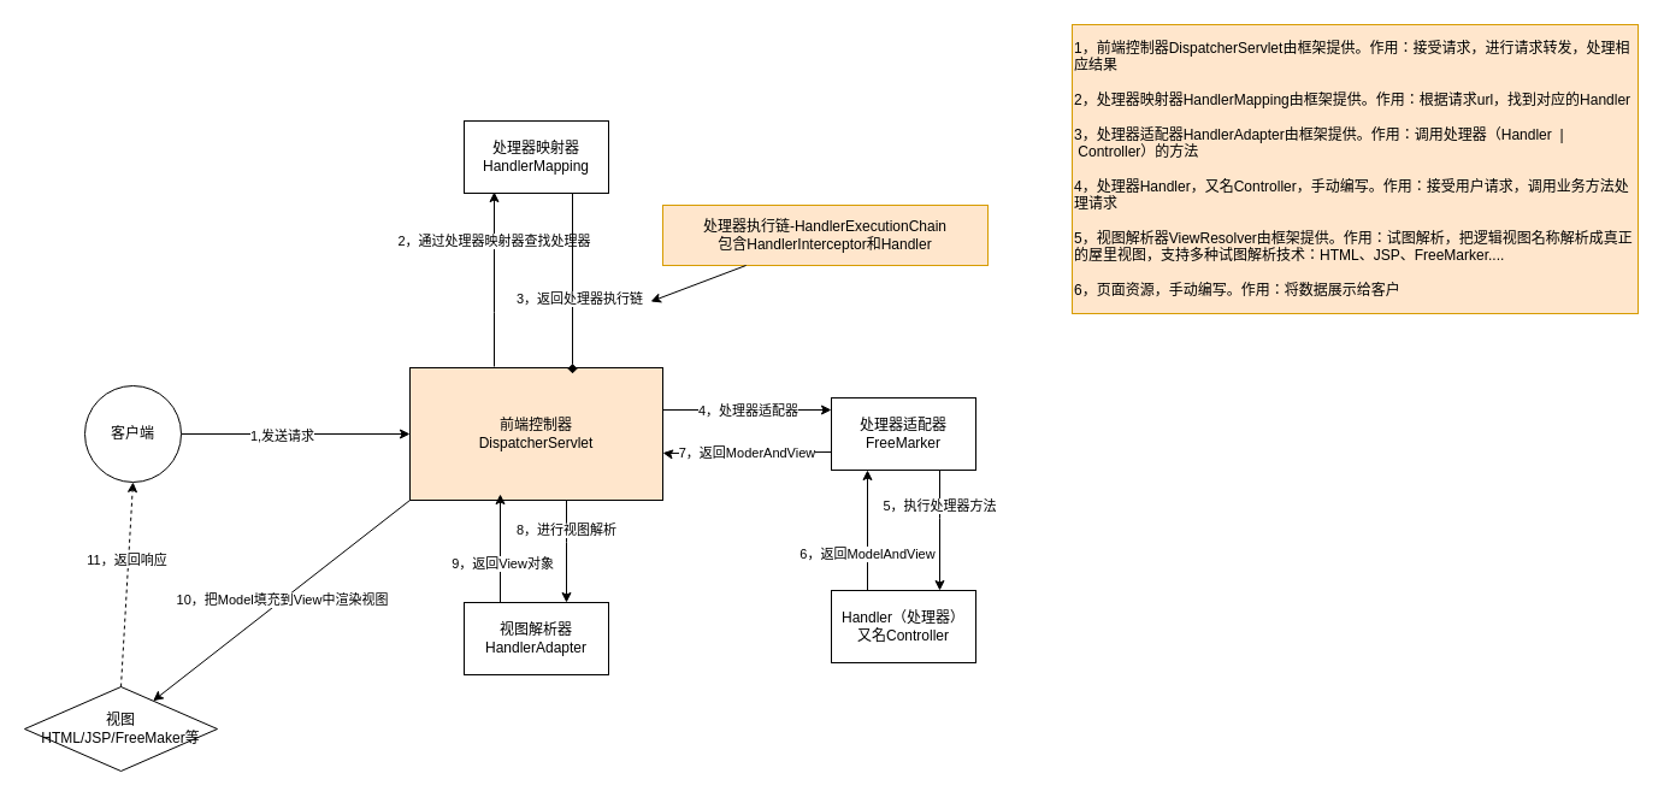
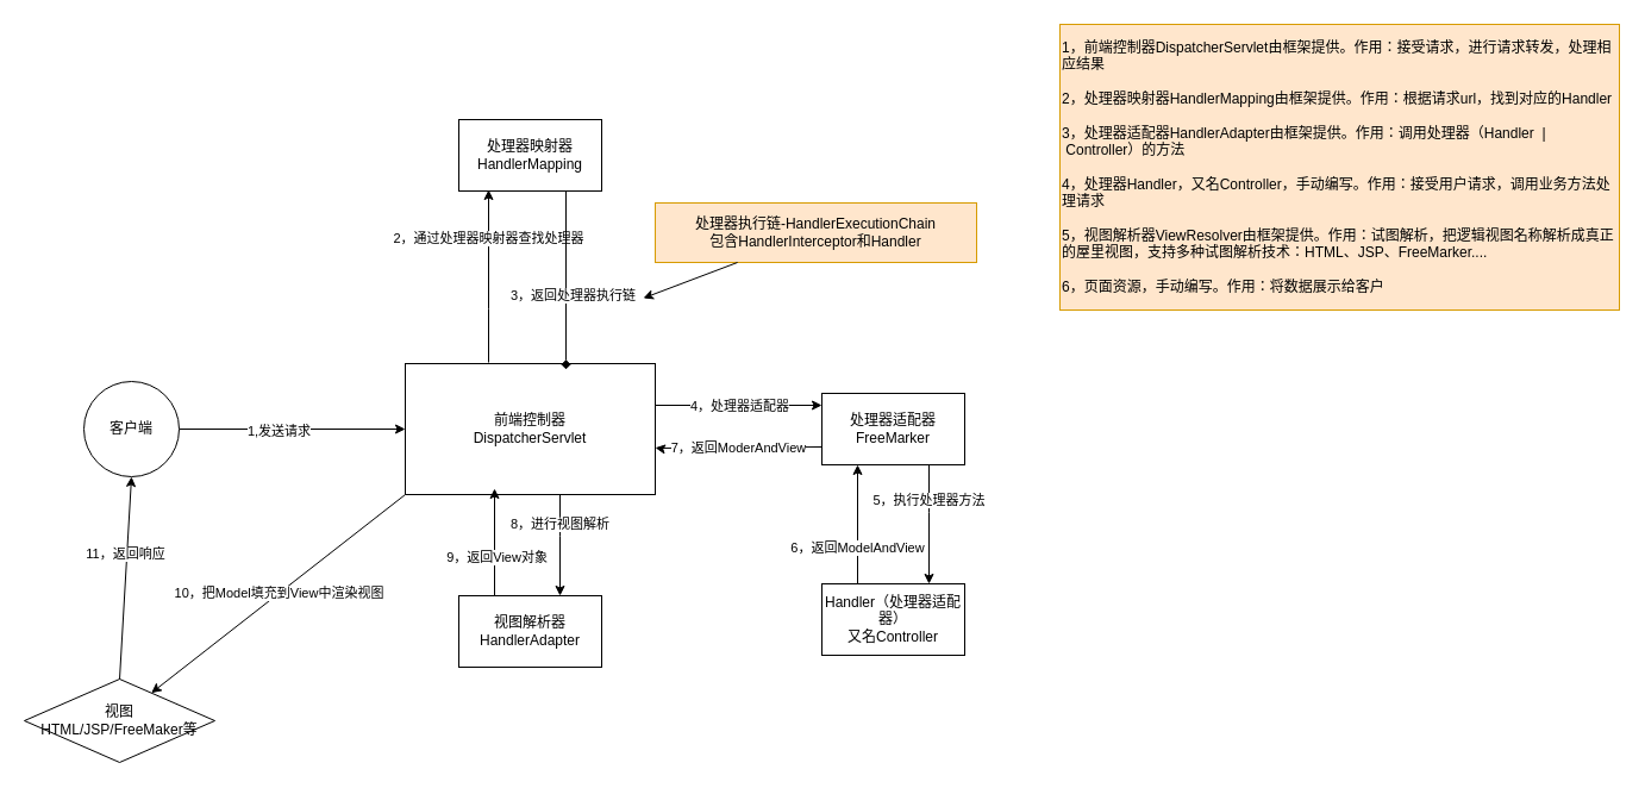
  <mxCell id="0" />
  <mxCell id="1" parent="0" />
  <mxCell id="2" value="" style="edgeStyle=orthogonalEdgeStyle;rounded=0;orthogonalLoop=1;jettySize=auto;html=1;" edge="1" parent="1" source="4" target="9"><mxGeometry relative="1" as="geometry" /></mxCell>
  <mxCell id="3" value="1,发送请求" style="edgeLabel;html=1;align=center;verticalAlign=middle;resizable=0;points=[];" vertex="1" connectable="0" parent="2"><mxGeometry x="-0.13" y="-1" relative="1" as="geometry"><mxPoint as="offset" /></mxGeometry></mxCell>
  <mxCell id="4" value="客户端" style="ellipse;whiteSpace=wrap;html=1;aspect=fixed;" vertex="1" parent="1"><mxGeometry x="70" y="320" width="80" height="80" as="geometry" /></mxCell>
  <mxCell id="5" value="2，通过处理器映射器查找处理器" style="edgeStyle=orthogonalEdgeStyle;rounded=0;orthogonalLoop=1;jettySize=auto;html=1;" edge="1" parent="1"><mxGeometry x="0.434" relative="1" as="geometry"><mxPoint x="410" y="304" as="sourcePoint" /><mxPoint x="410" y="159" as="targetPoint" /><Array as="points"><mxPoint x="410" y="259" /><mxPoint x="410" y="259" /></Array><mxPoint as="offset" /></mxGeometry></mxCell>
  <mxCell id="6" value="" style="edgeStyle=orthogonalEdgeStyle;rounded=0;orthogonalLoop=1;jettySize=auto;html=1;" edge="1" parent="1" source="9" target="16"><mxGeometry relative="1" as="geometry"><Array as="points"><mxPoint x="600" y="340" /><mxPoint x="600" y="340" /></Array></mxGeometry></mxCell>
  <mxCell id="7" value="4，处理器适配器" style="edgeLabel;html=1;align=center;verticalAlign=middle;resizable=0;points=[];" vertex="1" connectable="0" parent="6"><mxGeometry x="-0.286" relative="1" as="geometry"><mxPoint x="20" as="offset" /></mxGeometry></mxCell>
  <mxCell id="8" value="8，进行视图解析" style="edgeStyle=orthogonalEdgeStyle;rounded=0;orthogonalLoop=1;jettySize=auto;html=1;" edge="1" parent="1" source="9" target="20"><mxGeometry x="-0.412" relative="1" as="geometry"><Array as="points"><mxPoint x="470" y="450" /><mxPoint x="470" y="450" /></Array><mxPoint as="offset" /></mxGeometry></mxCell>
- <mxCell id="9" value="前端控制器&lt;br&gt;DispatcherServlet" style="whiteSpace=wrap;html=1;fillColor=#ffe6cc;" vertex="1" parent="1"><mxGeometry x="340" y="305" width="210" height="110" as="geometry" /></mxCell>
+ <mxCell id="9" value="前端控制器&lt;br&gt;DispatcherServlet" style="whiteSpace=wrap;html=1;" vertex="1" parent="1"><mxGeometry x="340" y="305" width="210" height="110" as="geometry" /></mxCell>
  <mxCell id="10" value="处理器映射器&lt;br&gt;HandlerMapping" style="whiteSpace=wrap;html=1;" vertex="1" parent="1"><mxGeometry x="385" y="100" width="120" height="60" as="geometry" /></mxCell>
  <mxCell id="11" value="" style="endArrow=diamond;html=1;rounded=0;exitX=0.75;exitY=1;exitDx=0;exitDy=0;entryX=0.643;entryY=0.045;entryDx=0;entryDy=0;entryPerimeter=0;" edge="1" parent="1" source="10" target="9"><mxGeometry width="50" height="50" relative="1" as="geometry"><mxPoint x="600" y="200" as="sourcePoint" /><mxPoint x="650" y="150" as="targetPoint" /></mxGeometry></mxCell>
  <mxCell id="12" value="3，返回处理器执行链" style="edgeLabel;html=1;align=center;verticalAlign=middle;resizable=0;points=[];" vertex="1" connectable="0" parent="11"><mxGeometry x="0.174" y="5" relative="1" as="geometry"><mxPoint as="offset" /></mxGeometry></mxCell>
  <mxCell id="13" value="处理器执行链-HandlerExecutionChain&lt;br&gt;包含HandlerInterceptor和Handler" style="text;html=1;strokeColor=#d79b00;fillColor=#ffe6cc;align=center;verticalAlign=middle;whiteSpace=wrap;rounded=0;" vertex="1" parent="1"><mxGeometry x="550" y="170" width="270" height="50" as="geometry" /></mxCell>
  <mxCell id="14" value="" style="endArrow=classic;html=1;rounded=0;" edge="1" parent="1" source="13"><mxGeometry width="50" height="50" relative="1" as="geometry"><mxPoint x="750" y="320" as="sourcePoint" /><mxPoint x="540" y="250" as="targetPoint" /></mxGeometry></mxCell>
  <mxCell id="15" value="5，执行处理器方法" style="edgeStyle=orthogonalEdgeStyle;rounded=0;orthogonalLoop=1;jettySize=auto;html=1;" edge="1" parent="1" source="16" target="18"><mxGeometry x="-0.4" relative="1" as="geometry"><Array as="points"><mxPoint x="780" y="430" /><mxPoint x="780" y="430" /></Array><mxPoint as="offset" /></mxGeometry></mxCell>
  <mxCell id="16" value="处理器适配器&lt;br&gt;FreeMarker" style="whiteSpace=wrap;html=1;" vertex="1" parent="1"><mxGeometry x="690" y="330" width="120" height="60" as="geometry" /></mxCell>
  <mxCell id="17" value="7，返回ModerAndView" style="endArrow=classic;html=1;rounded=0;exitX=0;exitY=0.75;exitDx=0;exitDy=0;" edge="1" parent="1" source="16" target="9"><mxGeometry width="50" height="50" relative="1" as="geometry"><mxPoint x="640" y="590" as="sourcePoint" /><mxPoint x="690" y="540" as="targetPoint" /><Array as="points"><mxPoint x="552" y="376" /></Array></mxGeometry></mxCell>
- <mxCell id="18" value="Handler（处理器）&lt;br&gt;又名Controller" style="whiteSpace=wrap;html=1;" vertex="1" parent="1"><mxGeometry x="690" y="490" width="120" height="60" as="geometry" /></mxCell>
+ <mxCell id="18" value="Handler（处理器适配器）&lt;br&gt;又名Controller" style="whiteSpace=wrap;html=1;" vertex="1" parent="1"><mxGeometry x="690" y="490" width="120" height="60" as="geometry" /></mxCell>
  <mxCell id="19" value="6，返回ModelAndView" style="endArrow=classic;html=1;rounded=0;entryX=0.25;entryY=1;entryDx=0;entryDy=0;exitX=0.25;exitY=0;exitDx=0;exitDy=0;" edge="1" parent="1" source="18" target="16"><mxGeometry x="-0.4" width="50" height="50" relative="1" as="geometry"><mxPoint x="480" y="600" as="sourcePoint" /><mxPoint x="530" y="550" as="targetPoint" /><mxPoint as="offset" /></mxGeometry></mxCell>
  <mxCell id="20" value="视图解析器&lt;br&gt;HandlerAdapter" style="whiteSpace=wrap;html=1;" vertex="1" parent="1"><mxGeometry x="385" y="500" width="120" height="60" as="geometry" /></mxCell>
  <mxCell id="21" value="" style="endArrow=classic;html=1;rounded=0;exitX=0.25;exitY=0;exitDx=0;exitDy=0;" edge="1" parent="1" source="20"><mxGeometry width="50" height="50" relative="1" as="geometry"><mxPoint x="418" y="490" as="sourcePoint" /><mxPoint x="415" y="410" as="targetPoint" /></mxGeometry></mxCell>
  <mxCell id="22" value="9，返回View对象" style="edgeLabel;html=1;align=center;verticalAlign=middle;resizable=0;points=[];" vertex="1" connectable="0" parent="21"><mxGeometry x="-0.267" y="-1" relative="1" as="geometry"><mxPoint as="offset" /></mxGeometry></mxCell>
  <mxCell id="23" value="视图&lt;br&gt;HTML/JSP/FreeMaker等" style="rhombus;whiteSpace=wrap;html=1;" vertex="1" parent="1"><mxGeometry x="20" y="570" width="160" height="70" as="geometry" /></mxCell>
  <mxCell id="24" value="10，把Model填充到View中渲染视图" style="endArrow=classic;html=1;rounded=0;exitX=0;exitY=1;exitDx=0;exitDy=0;entryX=0.75;entryY=0;entryDx=0;entryDy=0;" edge="1" parent="1" source="9" target="23"><mxGeometry width="50" height="50" relative="1" as="geometry"><mxPoint x="190" y="730" as="sourcePoint" /><mxPoint x="240" y="680" as="targetPoint" /></mxGeometry></mxCell>
- <mxCell id="25" value="" style="endArrow=classic;html=1;rounded=0;exitX=0.5;exitY=0;exitDx=0;exitDy=0;entryX=0.5;entryY=1;entryDx=0;entryDy=0;dashed=1;" edge="1" parent="1" source="23" target="4"><mxGeometry width="50" height="50" relative="1" as="geometry"><mxPoint x="70" y="490" as="sourcePoint" /><mxPoint x="120" y="440" as="targetPoint" /></mxGeometry></mxCell>
+ <mxCell id="25" value="" style="endArrow=classic;html=1;rounded=0;exitX=0.5;exitY=0;exitDx=0;exitDy=0;entryX=0.5;entryY=1;entryDx=0;entryDy=0;" edge="1" parent="1" source="23" target="4"><mxGeometry width="50" height="50" relative="1" as="geometry"><mxPoint x="70" y="490" as="sourcePoint" /><mxPoint x="120" y="440" as="targetPoint" /></mxGeometry></mxCell>
  <mxCell id="26" value="11，返回响应" style="edgeLabel;html=1;align=center;verticalAlign=middle;resizable=0;points=[];" vertex="1" connectable="0" parent="25"><mxGeometry x="0.248" y="2" relative="1" as="geometry"><mxPoint as="offset" /></mxGeometry></mxCell>
  <mxCell id="27" value="1，前端控制器DispatcherServlet由框架提供。作用：接受请求，进行请求转发，处理相应结果&lt;br&gt;&lt;br&gt;2，处理器映射器HandlerMapping由框架提供。作用：根据请求url，找到对应的Handler&lt;br&gt;&lt;br&gt;3，处理器适配器HandlerAdapter由框架提供。作用：调用处理器（Handler&amp;nbsp; |&amp;nbsp; &amp;nbsp;Controller）的方法&lt;br&gt;&lt;br&gt;4，处理器Handler，又名Controller，手动编写。作用：接受用户请求，调用业务方法处理请求&lt;br&gt;&lt;br&gt;5，视图解析器ViewResolver由框架提供。作用：试图解析，把逻辑视图名称解析成真正的屋里视图，支持多种试图解析技术：HTML、JSP、FreeMarker....&lt;br&gt;&lt;br&gt;6，页面资源，手动编写。作用：将数据展示给客户" style="rounded=0;whiteSpace=wrap;html=1;align=left;fillColor=#ffe6cc;strokeColor=#d79b00;" vertex="1" parent="1"><mxGeometry x="890" y="20" width="470" height="240" as="geometry" /></mxCell>
